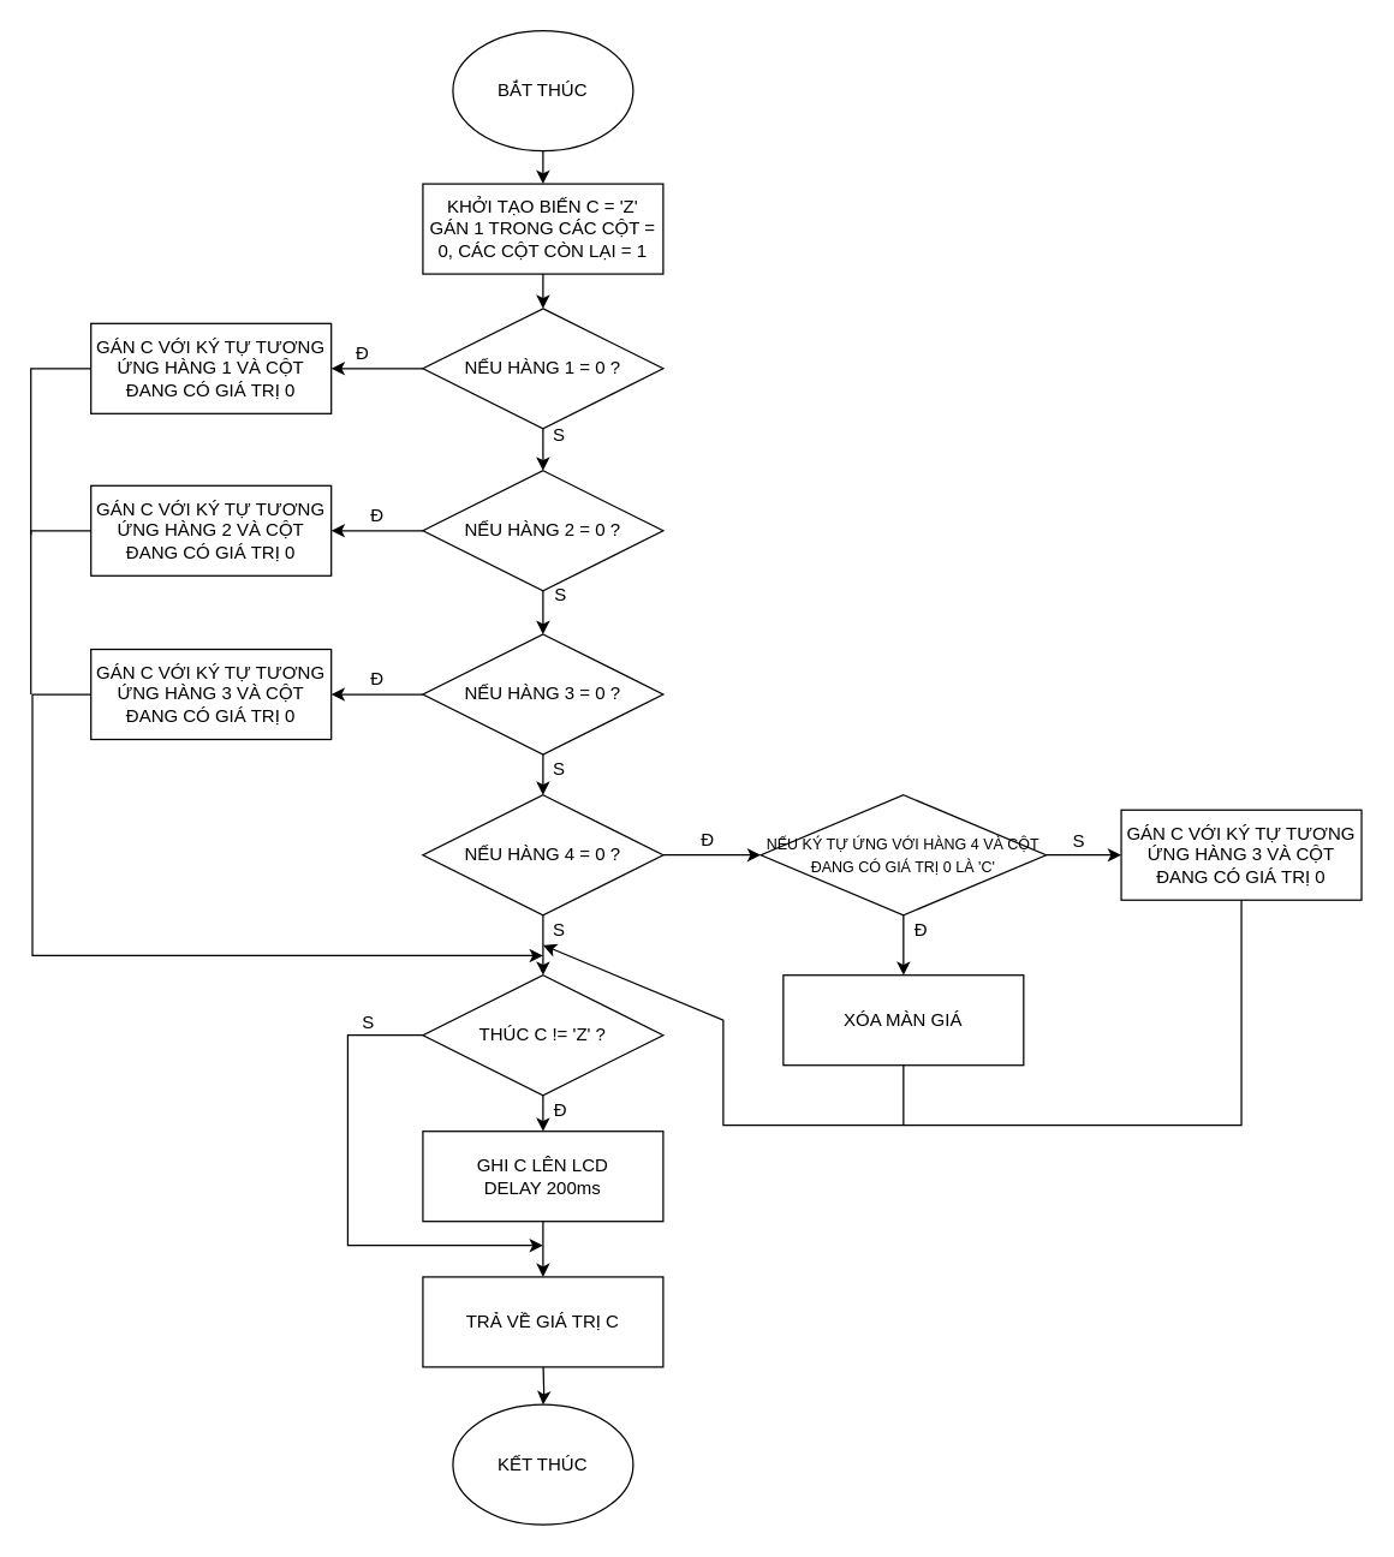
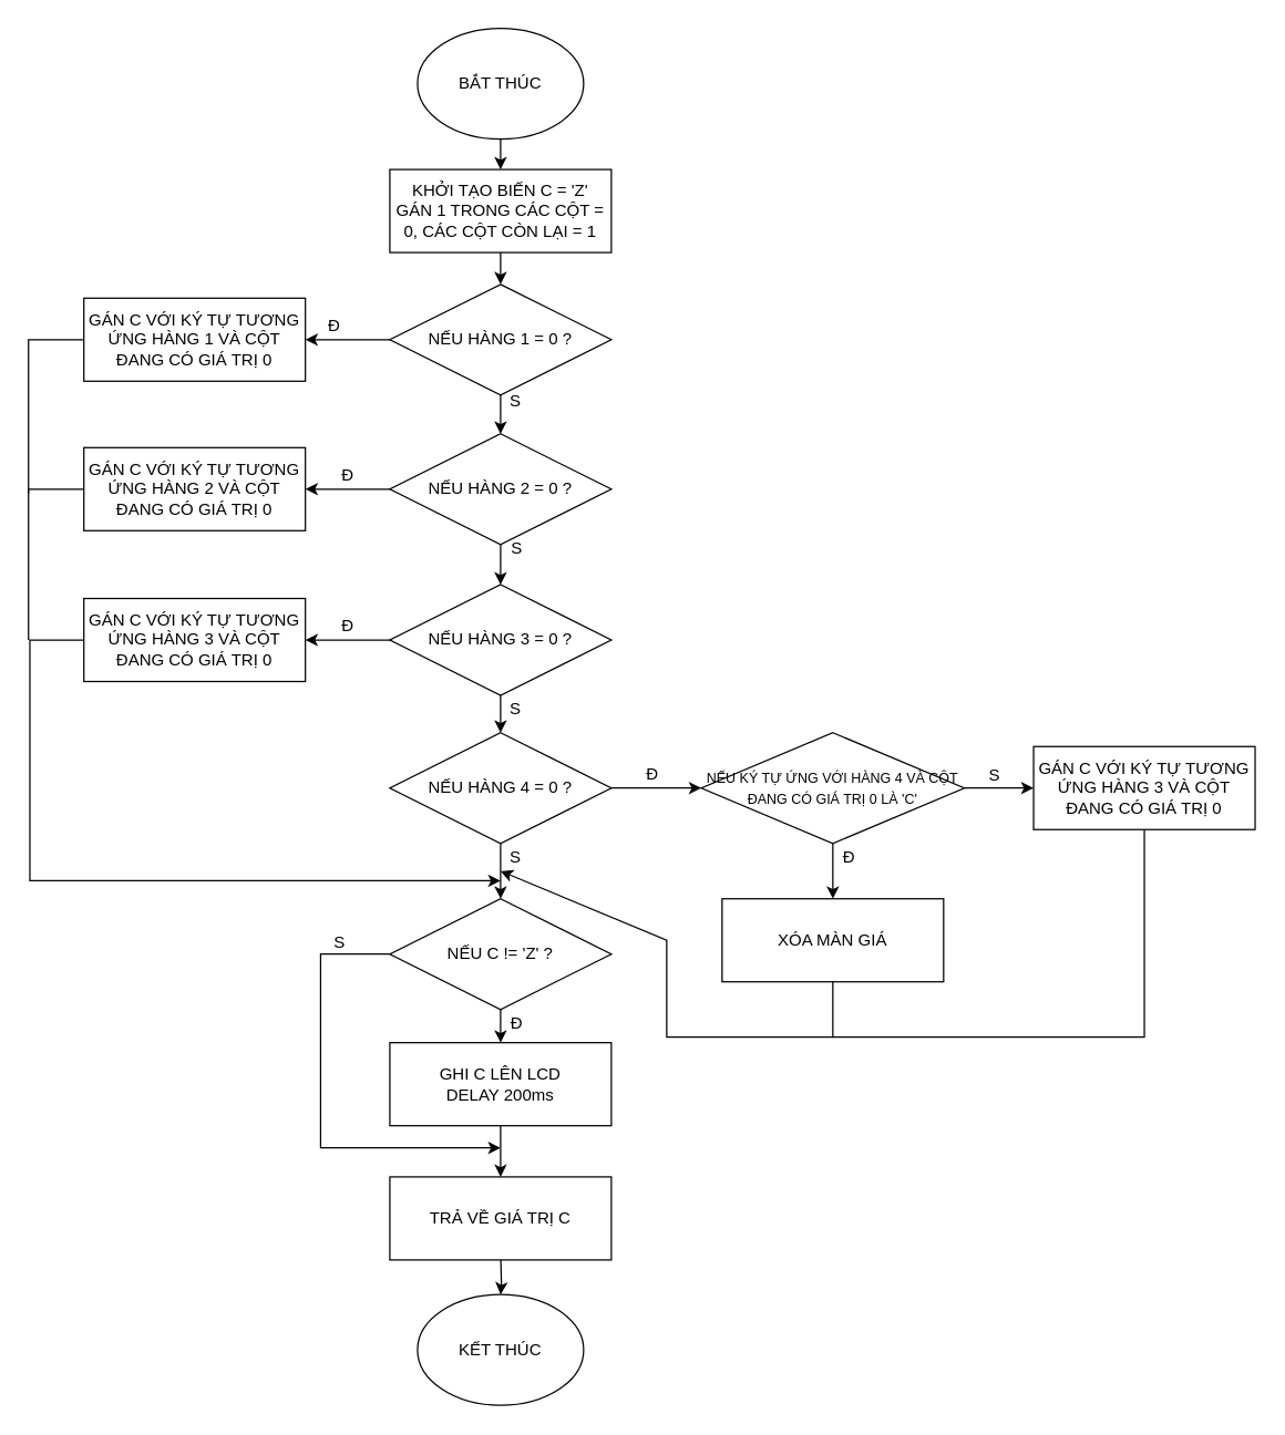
  <mxCell id="0" />
  <mxCell id="1" parent="0" />
  <mxCell id="2" value="" style="edgeStyle=orthogonalEdgeStyle;rounded=0;orthogonalLoop=1;jettySize=auto;html=1;" parent="1" source="3" target="5" edge="1"><mxGeometry relative="1" as="geometry" /></mxCell>
  <mxCell id="3" value="BẮT THÚC" style="ellipse;whiteSpace=wrap;html=1;" parent="1" vertex="1"><mxGeometry x="301" y="20" width="120" height="80" as="geometry" /></mxCell>
  <mxCell id="4" value="" style="edgeStyle=orthogonalEdgeStyle;rounded=0;orthogonalLoop=1;jettySize=auto;html=1;" parent="1" source="5" target="8" edge="1"><mxGeometry relative="1" as="geometry" /></mxCell>
  <mxCell id="5" value="KHỞI TẠO BIẾN C = 'Z'&lt;br&gt;GÁN 1 TRONG CÁC CỘT = 0, CÁC CỘT CÒN LẠI = 1" style="rounded=0;whiteSpace=wrap;html=1;" parent="1" vertex="1"><mxGeometry x="281" y="122" width="160" height="60" as="geometry" /></mxCell>
  <mxCell id="6" value="" style="edgeStyle=orthogonalEdgeStyle;rounded=0;orthogonalLoop=1;jettySize=auto;html=1;" parent="1" source="8" target="11" edge="1"><mxGeometry relative="1" as="geometry" /></mxCell>
  <mxCell id="7" value="" style="edgeStyle=orthogonalEdgeStyle;rounded=0;orthogonalLoop=1;jettySize=auto;html=1;" parent="1" source="8" target="28" edge="1"><mxGeometry relative="1" as="geometry" /></mxCell>
  <mxCell id="8" value="NẾU HÀNG 1 = 0 ?" style="rhombus;whiteSpace=wrap;html=1;" parent="1" vertex="1"><mxGeometry x="281" y="205" width="160" height="80" as="geometry" /></mxCell>
  <mxCell id="9" value="" style="edgeStyle=orthogonalEdgeStyle;rounded=0;orthogonalLoop=1;jettySize=auto;html=1;" parent="1" source="11" target="14" edge="1"><mxGeometry relative="1" as="geometry" /></mxCell>
  <mxCell id="10" value="" style="edgeStyle=orthogonalEdgeStyle;rounded=0;orthogonalLoop=1;jettySize=auto;html=1;" parent="1" source="11" target="29" edge="1"><mxGeometry relative="1" as="geometry" /></mxCell>
  <mxCell id="11" value="NẾU HÀNG 2 = 0 ?" style="rhombus;whiteSpace=wrap;html=1;" parent="1" vertex="1"><mxGeometry x="281" y="313" width="160" height="80" as="geometry" /></mxCell>
  <mxCell id="12" value="" style="edgeStyle=orthogonalEdgeStyle;rounded=0;orthogonalLoop=1;jettySize=auto;html=1;" parent="1" source="14" target="17" edge="1"><mxGeometry relative="1" as="geometry" /></mxCell>
  <mxCell id="13" value="" style="edgeStyle=orthogonalEdgeStyle;rounded=0;orthogonalLoop=1;jettySize=auto;html=1;" parent="1" source="14" target="30" edge="1"><mxGeometry relative="1" as="geometry" /></mxCell>
  <mxCell id="14" value="NẾU HÀNG 3 = 0 ?" style="rhombus;whiteSpace=wrap;html=1;" parent="1" vertex="1"><mxGeometry x="281" y="422" width="160" height="80" as="geometry" /></mxCell>
  <mxCell id="15" value="" style="edgeStyle=orthogonalEdgeStyle;rounded=0;orthogonalLoop=1;jettySize=auto;html=1;" parent="1" source="17" target="20" edge="1"><mxGeometry relative="1" as="geometry" /></mxCell>
  <mxCell id="16" value="" style="edgeStyle=orthogonalEdgeStyle;rounded=0;orthogonalLoop=1;jettySize=auto;html=1;" parent="1" source="17" target="22" edge="1"><mxGeometry relative="1" as="geometry" /></mxCell>
  <mxCell id="17" value="NẾU HÀNG 4 = 0 ?" style="rhombus;whiteSpace=wrap;html=1;" parent="1" vertex="1"><mxGeometry x="281" y="529" width="160" height="80" as="geometry" /></mxCell>
  <mxCell id="18" value="" style="edgeStyle=orthogonalEdgeStyle;rounded=0;orthogonalLoop=1;jettySize=auto;html=1;" parent="1" source="20" target="34" edge="1"><mxGeometry relative="1" as="geometry" /></mxCell>
  <mxCell id="19" value="" style="edgeStyle=orthogonalEdgeStyle;rounded=0;orthogonalLoop=1;jettySize=auto;html=1;" parent="1" source="20" target="35" edge="1"><mxGeometry relative="1" as="geometry" /></mxCell>
  <mxCell id="20" value="&lt;font style=&quot;font-size: 10px;&quot;&gt;NẾU KÝ TỰ ỨNG VỚI HÀNG 4 VÀ CỘT ĐANG CÓ GIÁ TRỊ 0 LÀ 'C'&lt;/font&gt;" style="rhombus;whiteSpace=wrap;html=1;" parent="1" vertex="1"><mxGeometry x="506" y="529" width="190" height="80" as="geometry" /></mxCell>
  <mxCell id="21" value="" style="edgeStyle=orthogonalEdgeStyle;rounded=0;orthogonalLoop=1;jettySize=auto;html=1;" parent="1" source="22" target="24" edge="1"><mxGeometry relative="1" as="geometry" /></mxCell>
- <mxCell id="22" value="THÚC C != 'Z' ?" style="rhombus;whiteSpace=wrap;html=1;" parent="1" vertex="1"><mxGeometry x="281" y="649" width="160" height="80" as="geometry" /></mxCell>
+ <mxCell id="22" value="NẾU C != 'Z' ?" style="rhombus;whiteSpace=wrap;html=1;" parent="1" vertex="1"><mxGeometry x="281" y="649" width="160" height="80" as="geometry" /></mxCell>
  <mxCell id="23" value="" style="edgeStyle=orthogonalEdgeStyle;rounded=0;orthogonalLoop=1;jettySize=auto;html=1;" parent="1" source="24" target="26" edge="1"><mxGeometry relative="1" as="geometry" /></mxCell>
  <mxCell id="24" value="GHI C LÊN LCD&lt;br&gt;DELAY 200ms" style="rounded=0;whiteSpace=wrap;html=1;" parent="1" vertex="1"><mxGeometry x="281" y="753" width="160" height="60" as="geometry" /></mxCell>
  <mxCell id="25" value="" style="edgeStyle=orthogonalEdgeStyle;rounded=0;orthogonalLoop=1;jettySize=auto;html=1;" parent="1" target="27" edge="1"><mxGeometry relative="1" as="geometry"><mxPoint x="361.059" y="906" as="sourcePoint" /></mxGeometry></mxCell>
  <mxCell id="26" value="TRẢ VỀ GIÁ TRỊ C" style="rounded=0;whiteSpace=wrap;html=1;" parent="1" vertex="1"><mxGeometry x="281" y="850" width="160" height="60" as="geometry" /></mxCell>
  <mxCell id="27" value="KẾT THÚC" style="ellipse;whiteSpace=wrap;html=1;" parent="1" vertex="1"><mxGeometry x="301" y="935" width="120" height="80" as="geometry" /></mxCell>
  <mxCell id="28" value="GÁN C VỚI KÝ TỰ TƯƠNG ỨNG HÀNG 1 VÀ CỘT ĐANG CÓ GIÁ TRỊ 0" style="rounded=0;whiteSpace=wrap;html=1;" parent="1" vertex="1"><mxGeometry x="60" y="215" width="160" height="60" as="geometry" /></mxCell>
  <mxCell id="29" value="GÁN C VỚI KÝ TỰ TƯƠNG ỨNG HÀNG 2 VÀ CỘT ĐANG CÓ GIÁ TRỊ 0" style="rounded=0;whiteSpace=wrap;html=1;" parent="1" vertex="1"><mxGeometry x="60" y="323" width="160" height="60" as="geometry" /></mxCell>
  <mxCell id="30" value="GÁN C VỚI KÝ TỰ TƯƠNG ỨNG HÀNG 3 VÀ CỘT ĐANG CÓ GIÁ TRỊ 0" style="rounded=0;whiteSpace=wrap;html=1;" parent="1" vertex="1"><mxGeometry x="60" y="432" width="160" height="60" as="geometry" /></mxCell>
  <mxCell id="31" value="" style="endArrow=classic;html=1;rounded=0;exitX=0;exitY=0.5;exitDx=0;exitDy=0;" parent="1" edge="1" source="30"><mxGeometry width="50" height="50" relative="1" as="geometry"><mxPoint x="41" y="456" as="sourcePoint" /><mxPoint x="361" y="636" as="targetPoint" /><Array as="points"><mxPoint x="21" y="462" /><mxPoint x="21" y="636" /></Array></mxGeometry></mxCell>
  <mxCell id="32" value="" style="endArrow=none;html=1;rounded=0;entryX=0;entryY=0.5;entryDx=0;entryDy=0;" parent="1" target="29" edge="1"><mxGeometry width="50" height="50" relative="1" as="geometry"><mxPoint x="20" y="462" as="sourcePoint" /><mxPoint x="460" y="422" as="targetPoint" /><Array as="points"><mxPoint x="20" y="353" /></Array></mxGeometry></mxCell>
  <mxCell id="33" value="" style="endArrow=none;html=1;rounded=0;entryX=0;entryY=0.5;entryDx=0;entryDy=0;" parent="1" edge="1" target="28"><mxGeometry width="50" height="50" relative="1" as="geometry"><mxPoint x="20" y="356" as="sourcePoint" /><mxPoint x="60" y="236" as="targetPoint" /><Array as="points"><mxPoint x="20" y="245" /></Array></mxGeometry></mxCell>
  <mxCell id="34" value="XÓA MÀN GIÁ" style="rounded=0;whiteSpace=wrap;html=1;" parent="1" vertex="1"><mxGeometry x="521" y="649" width="160" height="60" as="geometry" /></mxCell>
  <mxCell id="35" value="GÁN C VỚI KÝ TỰ TƯƠNG ỨNG HÀNG 3 VÀ CỘT ĐANG CÓ GIÁ TRỊ 0" style="rounded=0;whiteSpace=wrap;html=1;" parent="1" vertex="1"><mxGeometry x="746" y="539" width="160" height="60" as="geometry" /></mxCell>
  <mxCell id="36" value="" style="endArrow=classic;html=1;rounded=0;exitX=0.5;exitY=1;exitDx=0;exitDy=0;" parent="1" edge="1" source="34"><mxGeometry width="50" height="50" relative="1" as="geometry"><mxPoint x="621" y="706" as="sourcePoint" /><mxPoint x="361" y="629" as="targetPoint" /><Array as="points"><mxPoint x="601" y="749" /><mxPoint x="481" y="749" /><mxPoint x="481" y="679" /></Array></mxGeometry></mxCell>
  <mxCell id="37" value="" style="endArrow=classic;html=1;rounded=0;exitX=0;exitY=0.5;exitDx=0;exitDy=0;" parent="1" source="22" edge="1"><mxGeometry width="50" height="50" relative="1" as="geometry"><mxPoint x="351" y="939" as="sourcePoint" /><mxPoint x="361" y="829" as="targetPoint" /><Array as="points"><mxPoint x="231" y="689" /><mxPoint x="231" y="829" /></Array></mxGeometry></mxCell>
  <mxCell id="38" value="S" style="text;html=1;strokeColor=none;fillColor=none;align=center;verticalAlign=middle;whiteSpace=wrap;rounded=0;" parent="1" vertex="1"><mxGeometry x="352" y="280" width="40" height="20" as="geometry" /></mxCell>
  <mxCell id="39" value="S" style="text;html=1;strokeColor=none;fillColor=none;align=center;verticalAlign=middle;whiteSpace=wrap;rounded=0;" parent="1" vertex="1"><mxGeometry x="353" y="386" width="40" height="20" as="geometry" /></mxCell>
  <mxCell id="40" value="Đ" style="text;html=1;strokeColor=none;fillColor=none;align=center;verticalAlign=middle;whiteSpace=wrap;rounded=0;" parent="1" vertex="1"><mxGeometry x="231" y="442" width="40" height="20" as="geometry" /></mxCell>
  <mxCell id="41" value="Đ" style="text;html=1;strokeColor=none;fillColor=none;align=center;verticalAlign=middle;whiteSpace=wrap;rounded=0;" parent="1" vertex="1"><mxGeometry x="231" y="333" width="40" height="20" as="geometry" /></mxCell>
  <mxCell id="42" value="Đ" style="text;html=1;strokeColor=none;fillColor=none;align=center;verticalAlign=middle;whiteSpace=wrap;rounded=0;" parent="1" vertex="1"><mxGeometry x="221" y="225" width="40" height="20" as="geometry" /></mxCell>
  <mxCell id="43" value="S" style="text;html=1;strokeColor=none;fillColor=none;align=center;verticalAlign=middle;whiteSpace=wrap;rounded=0;" parent="1" vertex="1"><mxGeometry x="352" y="502" width="40" height="20" as="geometry" /></mxCell>
  <mxCell id="44" value="Đ" style="text;html=1;strokeColor=none;fillColor=none;align=center;verticalAlign=middle;whiteSpace=wrap;rounded=0;" parent="1" vertex="1"><mxGeometry x="451" y="549" width="40" height="20" as="geometry" /></mxCell>
  <mxCell id="45" value="S" style="text;html=1;strokeColor=none;fillColor=none;align=center;verticalAlign=middle;whiteSpace=wrap;rounded=0;" parent="1" vertex="1"><mxGeometry x="698" y="550" width="40" height="20" as="geometry" /></mxCell>
  <mxCell id="46" value="S" style="text;html=1;strokeColor=none;fillColor=none;align=center;verticalAlign=middle;whiteSpace=wrap;rounded=0;" parent="1" vertex="1"><mxGeometry x="352" y="609" width="40" height="20" as="geometry" /></mxCell>
  <mxCell id="47" value="Đ" style="text;html=1;strokeColor=none;fillColor=none;align=center;verticalAlign=middle;whiteSpace=wrap;rounded=0;" parent="1" vertex="1"><mxGeometry x="593" y="609" width="40" height="20" as="geometry" /></mxCell>
  <mxCell id="48" value="S" style="text;html=1;strokeColor=none;fillColor=none;align=center;verticalAlign=middle;whiteSpace=wrap;rounded=0;" parent="1" vertex="1"><mxGeometry x="225" y="671" width="40" height="20" as="geometry" /></mxCell>
  <mxCell id="49" value="Đ" style="text;html=1;strokeColor=none;fillColor=none;align=center;verticalAlign=middle;whiteSpace=wrap;rounded=0;" parent="1" vertex="1"><mxGeometry x="353" y="729" width="40" height="20" as="geometry" /></mxCell>
  <mxCell id="50" value="" style="endArrow=none;html=1;rounded=0;entryX=0.5;entryY=1;entryDx=0;entryDy=0;" parent="1" target="35" edge="1"><mxGeometry width="50" height="50" relative="1" as="geometry"><mxPoint x="601" y="749" as="sourcePoint" /><mxPoint x="381" y="659" as="targetPoint" /><Array as="points"><mxPoint x="826" y="749" /></Array></mxGeometry></mxCell>
